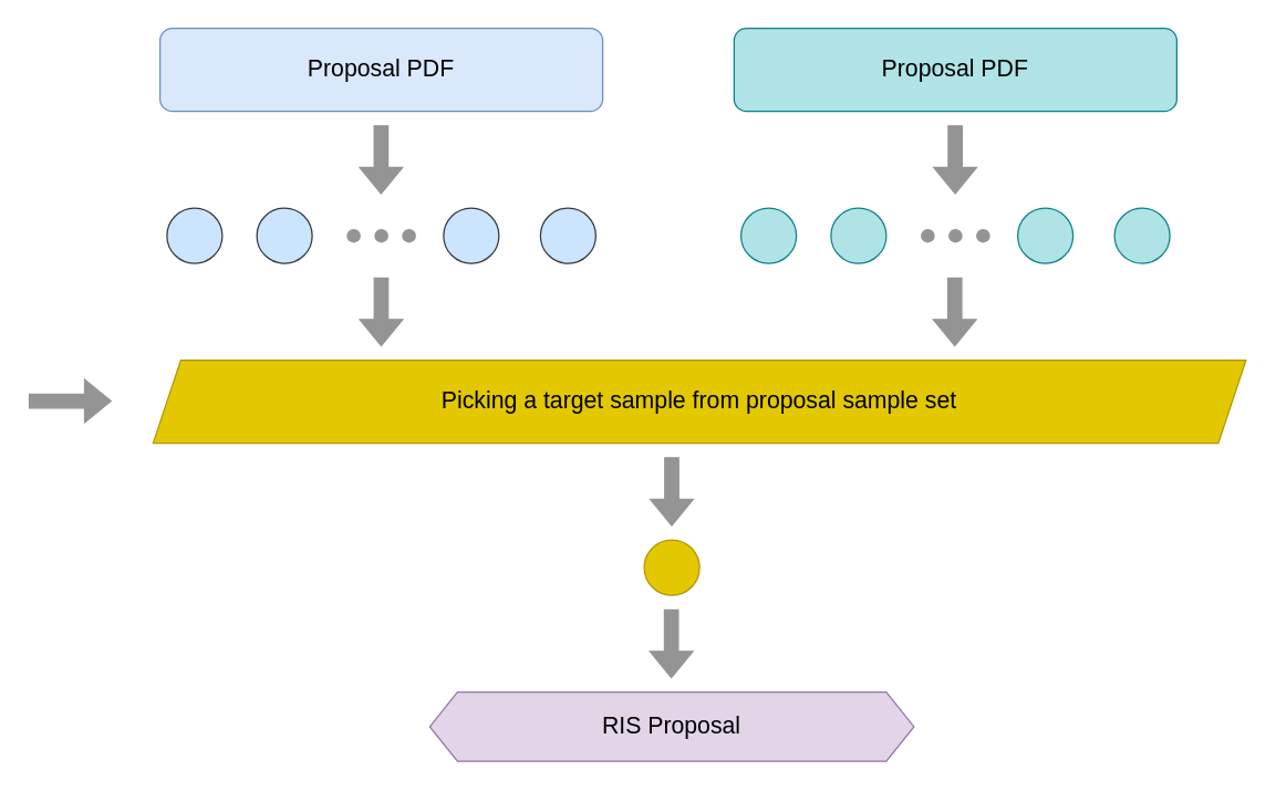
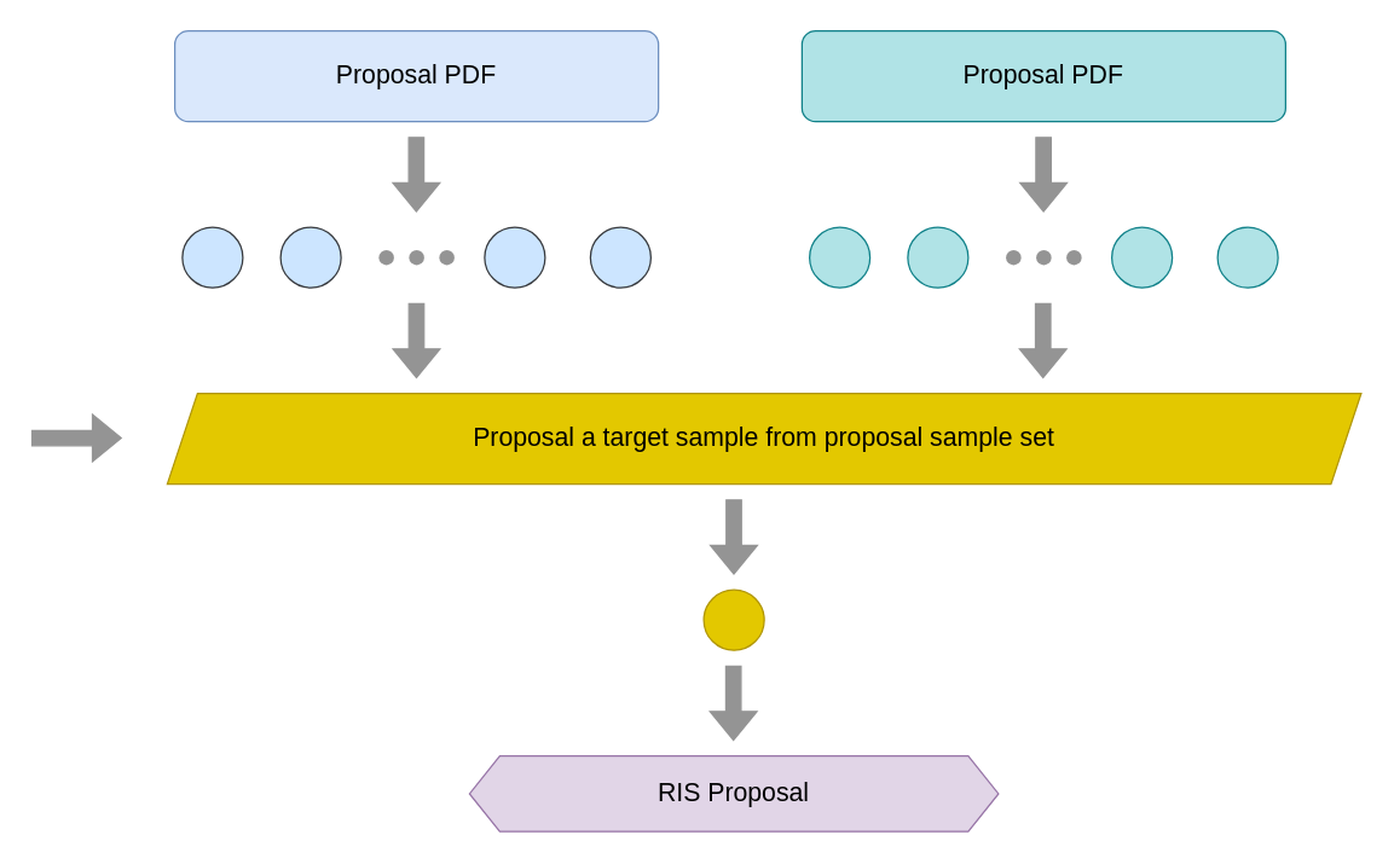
  <mxCell id="0" />
  <mxCell id="1" parent="0" />
  <mxCell id="2" value="&lt;font style=&quot;font-size: 17px;&quot;&gt;Proposal PDF&lt;/font&gt;" style="rounded=1;whiteSpace=wrap;html=1;fillColor=#dae8fc;strokeColor=#6c8ebf;" parent="1" vertex="1"><mxGeometry x="115" y="20" width="320" height="60" as="geometry" /></mxCell>
  <mxCell id="3" value="" style="ellipse;whiteSpace=wrap;html=1;fillColor=#cce5ff;strokeColor=#36393d;" parent="1" vertex="1"><mxGeometry x="120" y="150" width="40" height="40" as="geometry" /></mxCell>
  <mxCell id="4" value="" style="shape=flexArrow;endArrow=classic;html=1;rounded=0;strokeColor=#949494;fillColor=#949494;" parent="1" edge="1"><mxGeometry width="50" height="50" relative="1" as="geometry"><mxPoint x="274.8" y="90" as="sourcePoint" /><mxPoint x="274.8" y="140" as="targetPoint" /></mxGeometry></mxCell>
  <mxCell id="5" value="" style="ellipse;whiteSpace=wrap;html=1;fillColor=#cce5ff;strokeColor=#36393d;" parent="1" vertex="1"><mxGeometry x="185" y="150" width="40" height="40" as="geometry" /></mxCell>
  <mxCell id="6" value="" style="ellipse;whiteSpace=wrap;html=1;fillColor=#cce5ff;strokeColor=#36393d;" parent="1" vertex="1"><mxGeometry x="390" y="150" width="40" height="40" as="geometry" /></mxCell>
  <mxCell id="7" value="" style="ellipse;whiteSpace=wrap;html=1;fillColor=#cce5ff;strokeColor=#36393d;" parent="1" vertex="1"><mxGeometry x="320" y="150" width="40" height="40" as="geometry" /></mxCell>
- <mxCell id="8" value="&lt;span style=&quot;font-size: 17px;&quot;&gt;Picking a target sample from proposal sample set&lt;/span&gt;" style="shape=parallelogram;perimeter=parallelogramPerimeter;whiteSpace=wrap;html=1;fixedSize=1;fontColor=#000000;fillColor=#e3c800;strokeColor=#B09500;" parent="1" vertex="1"><mxGeometry x="110" y="260" width="790" height="60" as="geometry" /></mxCell>
+ <mxCell id="8" value="&lt;span style=&quot;font-size: 17px;&quot;&gt;Proposal a target sample from proposal sample set&lt;/span&gt;" style="shape=parallelogram;perimeter=parallelogramPerimeter;whiteSpace=wrap;html=1;fixedSize=1;fontColor=#000000;fillColor=#e3c800;strokeColor=#B09500;" parent="1" vertex="1"><mxGeometry x="110" y="260" width="790" height="60" as="geometry" /></mxCell>
  <mxCell id="9" value="" style="shape=flexArrow;endArrow=classic;html=1;rounded=0;fontColor=#000000;strokeColor=#949494;fillColor=#949494;fillStyle=solid;gradientColor=none;" parent="1" edge="1"><mxGeometry width="50" height="50" relative="1" as="geometry"><mxPoint x="20" y="289.5" as="sourcePoint" /><mxPoint x="80" y="289.5" as="targetPoint" /></mxGeometry></mxCell>
  <mxCell id="10" value="" style="ellipse;whiteSpace=wrap;html=1;fillColor=#e3c800;strokeColor=#B09500;fontColor=#000000;" parent="1" vertex="1"><mxGeometry x="465" y="390" width="40" height="40" as="geometry" /></mxCell>
  <mxCell id="11" value="&lt;font style=&quot;font-size: 17px;&quot;&gt;RIS Proposal&lt;/font&gt;" style="shape=hexagon;perimeter=hexagonPerimeter2;whiteSpace=wrap;html=1;fixedSize=1;fillColor=#e1d5e7;strokeColor=#9673a6;" parent="1" vertex="1"><mxGeometry x="310" y="500" width="350" height="50" as="geometry" /></mxCell>
  <mxCell id="12" value="" style="ellipse;whiteSpace=wrap;html=1;fillColor=#949494;strokeColor=none;" parent="1" vertex="1"><mxGeometry x="250" y="165" width="10" height="10" as="geometry" /></mxCell>
  <mxCell id="13" value="" style="ellipse;whiteSpace=wrap;html=1;fillColor=#949494;strokeColor=none;" parent="1" vertex="1"><mxGeometry x="270" y="165" width="10" height="10" as="geometry" /></mxCell>
  <mxCell id="14" value="" style="ellipse;whiteSpace=wrap;html=1;fillColor=#949494;strokeColor=none;" parent="1" vertex="1"><mxGeometry x="290" y="165" width="10" height="10" as="geometry" /></mxCell>
  <mxCell id="15" value="" style="shape=flexArrow;endArrow=classic;html=1;rounded=0;strokeColor=#949494;fillColor=#949494;" parent="1" edge="1"><mxGeometry width="50" height="50" relative="1" as="geometry"><mxPoint x="274.88" y="200" as="sourcePoint" /><mxPoint x="274.88" y="250" as="targetPoint" /></mxGeometry></mxCell>
  <mxCell id="16" value="" style="shape=flexArrow;endArrow=classic;html=1;rounded=0;strokeColor=#949494;fillColor=#949494;" parent="1" edge="1"><mxGeometry width="50" height="50" relative="1" as="geometry"><mxPoint x="484.9" y="330" as="sourcePoint" /><mxPoint x="484.9" y="380" as="targetPoint" /></mxGeometry></mxCell>
  <mxCell id="17" value="" style="shape=flexArrow;endArrow=classic;html=1;rounded=0;strokeColor=#949494;fillColor=#949494;" parent="1" edge="1"><mxGeometry width="50" height="50" relative="1" as="geometry"><mxPoint x="484.64" y="440" as="sourcePoint" /><mxPoint x="484.64" y="490" as="targetPoint" /></mxGeometry></mxCell>
  <mxCell id="18" value="&lt;font style=&quot;font-size: 17px;&quot;&gt;Proposal PDF&lt;/font&gt;" style="rounded=1;whiteSpace=wrap;html=1;fillColor=#b0e3e6;strokeColor=#0e8088;" parent="1" vertex="1"><mxGeometry x="530" y="20" width="320" height="60" as="geometry" /></mxCell>
  <mxCell id="19" value="" style="ellipse;whiteSpace=wrap;html=1;fillColor=#b0e3e6;strokeColor=#0e8088;" parent="1" vertex="1"><mxGeometry x="535" y="150" width="40" height="40" as="geometry" /></mxCell>
  <mxCell id="20" value="" style="shape=flexArrow;endArrow=classic;html=1;rounded=0;strokeColor=#949494;fillColor=#949494;" parent="1" edge="1"><mxGeometry width="50" height="50" relative="1" as="geometry"><mxPoint x="689.8" y="90" as="sourcePoint" /><mxPoint x="689.8" y="140" as="targetPoint" /></mxGeometry></mxCell>
  <mxCell id="21" value="" style="ellipse;whiteSpace=wrap;html=1;fillColor=#b0e3e6;strokeColor=#0e8088;" parent="1" vertex="1"><mxGeometry x="600" y="150" width="40" height="40" as="geometry" /></mxCell>
  <mxCell id="22" value="" style="ellipse;whiteSpace=wrap;html=1;fillColor=#b0e3e6;strokeColor=#0e8088;" parent="1" vertex="1"><mxGeometry x="805" y="150" width="40" height="40" as="geometry" /></mxCell>
  <mxCell id="23" value="" style="ellipse;whiteSpace=wrap;html=1;fillColor=#b0e3e6;strokeColor=#0e8088;" parent="1" vertex="1"><mxGeometry x="735" y="150" width="40" height="40" as="geometry" /></mxCell>
  <mxCell id="24" value="" style="ellipse;whiteSpace=wrap;html=1;fillColor=#949494;strokeColor=none;" parent="1" vertex="1"><mxGeometry x="665" y="165" width="10" height="10" as="geometry" /></mxCell>
  <mxCell id="25" value="" style="ellipse;whiteSpace=wrap;html=1;fillColor=#949494;strokeColor=none;" parent="1" vertex="1"><mxGeometry x="685" y="165" width="10" height="10" as="geometry" /></mxCell>
  <mxCell id="26" value="" style="ellipse;whiteSpace=wrap;html=1;fillColor=#949494;strokeColor=none;" parent="1" vertex="1"><mxGeometry x="705" y="165" width="10" height="10" as="geometry" /></mxCell>
  <mxCell id="27" value="" style="shape=flexArrow;endArrow=classic;html=1;rounded=0;strokeColor=#949494;fillColor=#949494;" parent="1" edge="1"><mxGeometry width="50" height="50" relative="1" as="geometry"><mxPoint x="689.5" y="200" as="sourcePoint" /><mxPoint x="689.5" y="250" as="targetPoint" /></mxGeometry></mxCell>
